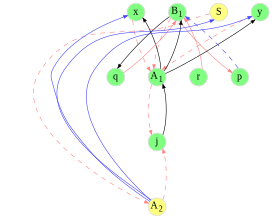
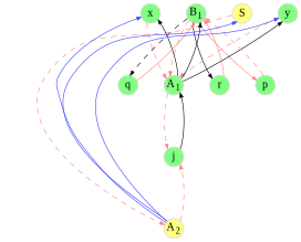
  digraph {
    bgcolor=white
    color=white
    fontname="Liberation Serif"
    nodesep=0.4
    rankdir=TB
    ranksep=0.8
    node [color="#DDDDDD" fillcolor="#80ff80" fixedsize=true fontname="Liberation Serif" fontsize=12 penwidth=1.0 style=filled]
    edge [arrowsize=0.5 color="#000000" fontname="Liberation Serif" penwidth=0.7]
    n1 [height=0.3 label=x width=0.3]
    n2 [height=0.3 label=<B<SUB>1</SUB>> width=0.3]
    n3 [fillcolor="#ffff80" height=0.3 label=<S> width=0.3]
    n4 [height=0.3 label=y width=0.3]
    n5 [height=0.3 label=<A<SUB>1</SUB>> width=0.3]
    n6 [height=0.3 label=p width=0.3]
    n7 [height=0.3 label=q width=0.3]
    n8 [height=0.3 label=r width=0.3]
    n9 [fillcolor="#ffff80" height=0.3 label=<A<SUB>2</SUB>> width=0.3]
    n10 [height=0.3 label=j width=0.3]
    subgraph sub_1 {
      rank=same
      n1
      n2
      n3
      n4
    }
    n1 -> n2 [style=invis]
    n1 -> n5 [color="#ff8080" style=dashed]
    n2 -> n3 [style=invis]
    n2 -> n5 [color="#ff8080" style=dashed]
    n2 -> n6 [color="#ff8080"]
-   n2 -> n7
+   n2 -> n7 [style=dashed]
+   n2 -> n8
    n3 -> n4 [style=invis]
    n3 -> n9 [color="#ff8080" constraint=false style=dashed]
    n4 -> n5 [color="#ff8080" style=dashed]
    n5 -> n1
    n5 -> n2
    n5 -> n4
    n5 -> n10 [color="#ff8080" style=dashed]
-   n6 -> n2 [color="#4040ff" style=dashed]
+   n6 -> n2 [color="#ff8080" style=dashed]
    n7 -> n2 [color="#ff8080" style=solid]
    n8 -> n2 [color="#ff8080" style=solid]
    n9 -> n1 [color="#4040ff" constraint=false]
    n9 -> n3 [color="#4040ff" constraint=false]
    n9 -> n4 [color="#4040ff" constraint=false]
    n9 -> n10 [color="#ff8080" style=dashed]
    n10 -> n5
    n10 -> n9 [style=invis]
  }
